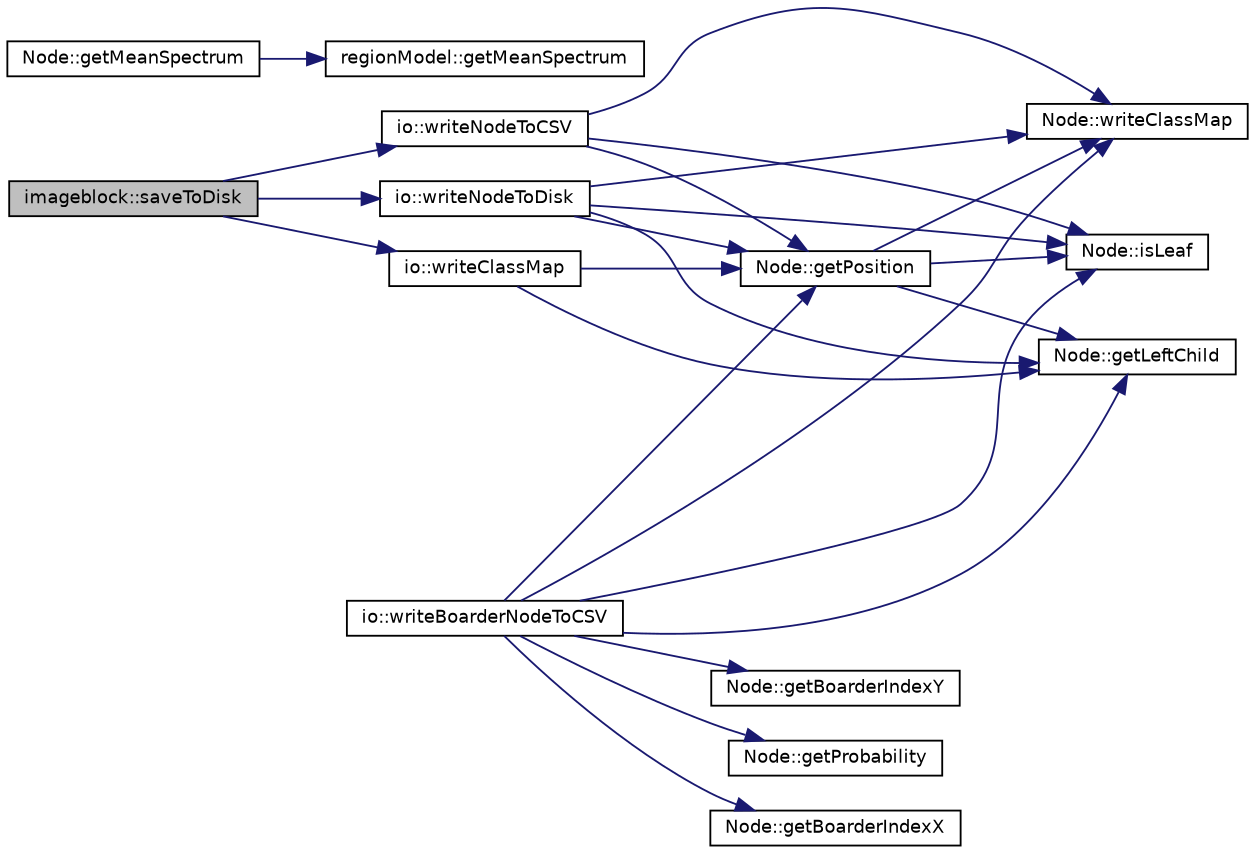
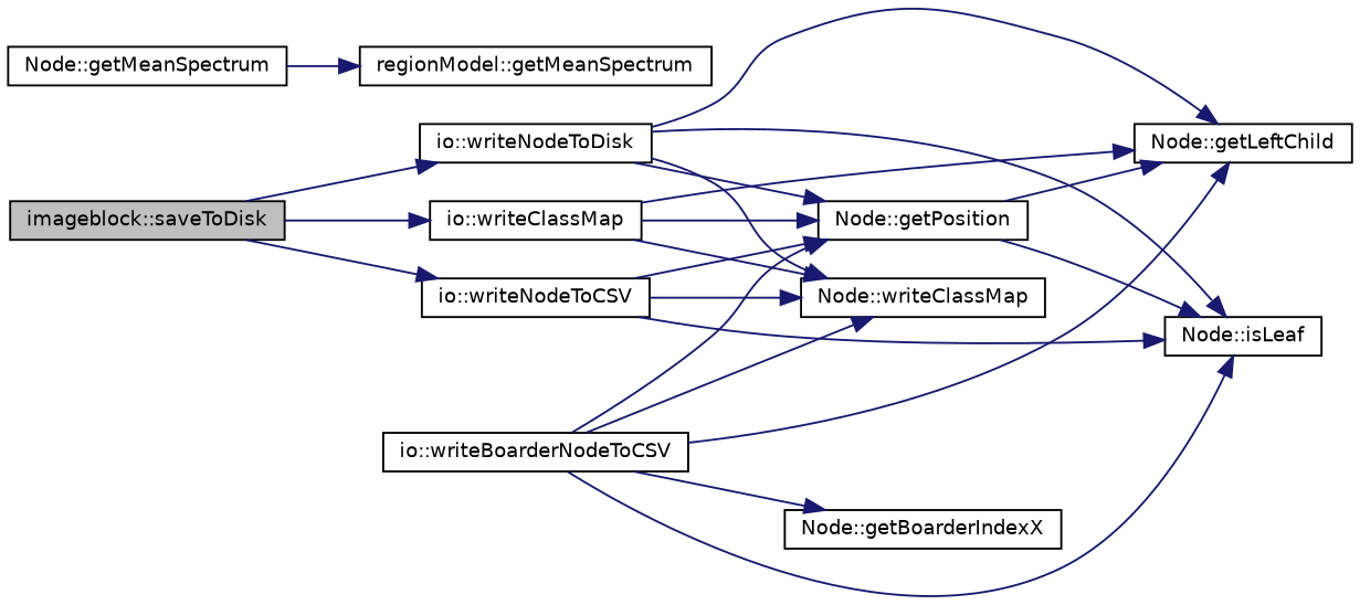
  digraph {
    rankdir=LR
    node [color=black fillcolor=white fontname=Helvetica fontsize=10 shape=record style=filled]
    edge [color=midnightblue fontname=Helvetica fontsize=10 labelfontname=Helvetica labelfontsize=10 style=solid]
    n1 [fillcolor=grey75 fontcolor=black height=0.2 label="imageblock::saveToDisk" width=0.4]
    n2 [height=0.2 label="io::writeNodeToDisk" width=0.4]
    n3 [height=0.2 label="io::writeNodeToCSV" width=0.4]
    n4 [height=0.2 label="io::writeClassMap" width=0.4]
    n5 [height=0.2 label="Node::isLeaf" width=0.4]
    n6 [height=0.2 label="Node::getPosition" width=0.4]
    n7 [height=0.2 label="Node::writeClassMap" width=0.4]
    n8 [height=0.2 label="Node::getLeftChild" width=0.4]
    n9 [height=0.2 label="io::writeBoarderNodeToCSV" width=0.4]
    n10 [height=0.2 label="Node::getBoarderIndexX" width=0.4]
-   n11 [height=0.2 label="Node::getBoarderIndexY" width=0.4]
-   n12 [height=0.2 label="Node::getProbability" width=0.4]
    n13 [height=0.2 label="Node::getMeanSpectrum" width=0.4]
    n14 [height=0.2 label="regionModel::getMeanSpectrum" width=0.4]
    n1 -> n2
    n1 -> n3
    n1 -> n4
    n2 -> n5
    n2 -> n6
    n2 -> n7
    n2 -> n8
    n3 -> n5
    n3 -> n6
    n3 -> n7
    n4 -> n6
-   n6 -> n7
+   n4 -> n7
    n4 -> n8
    n6 -> n5
    n6 -> n8
    n9 -> n5
    n9 -> n6
    n9 -> n7
    n9 -> n8
    n9 -> n10
-   n9 -> n11
-   n9 -> n12
    n13 -> n14
  }
